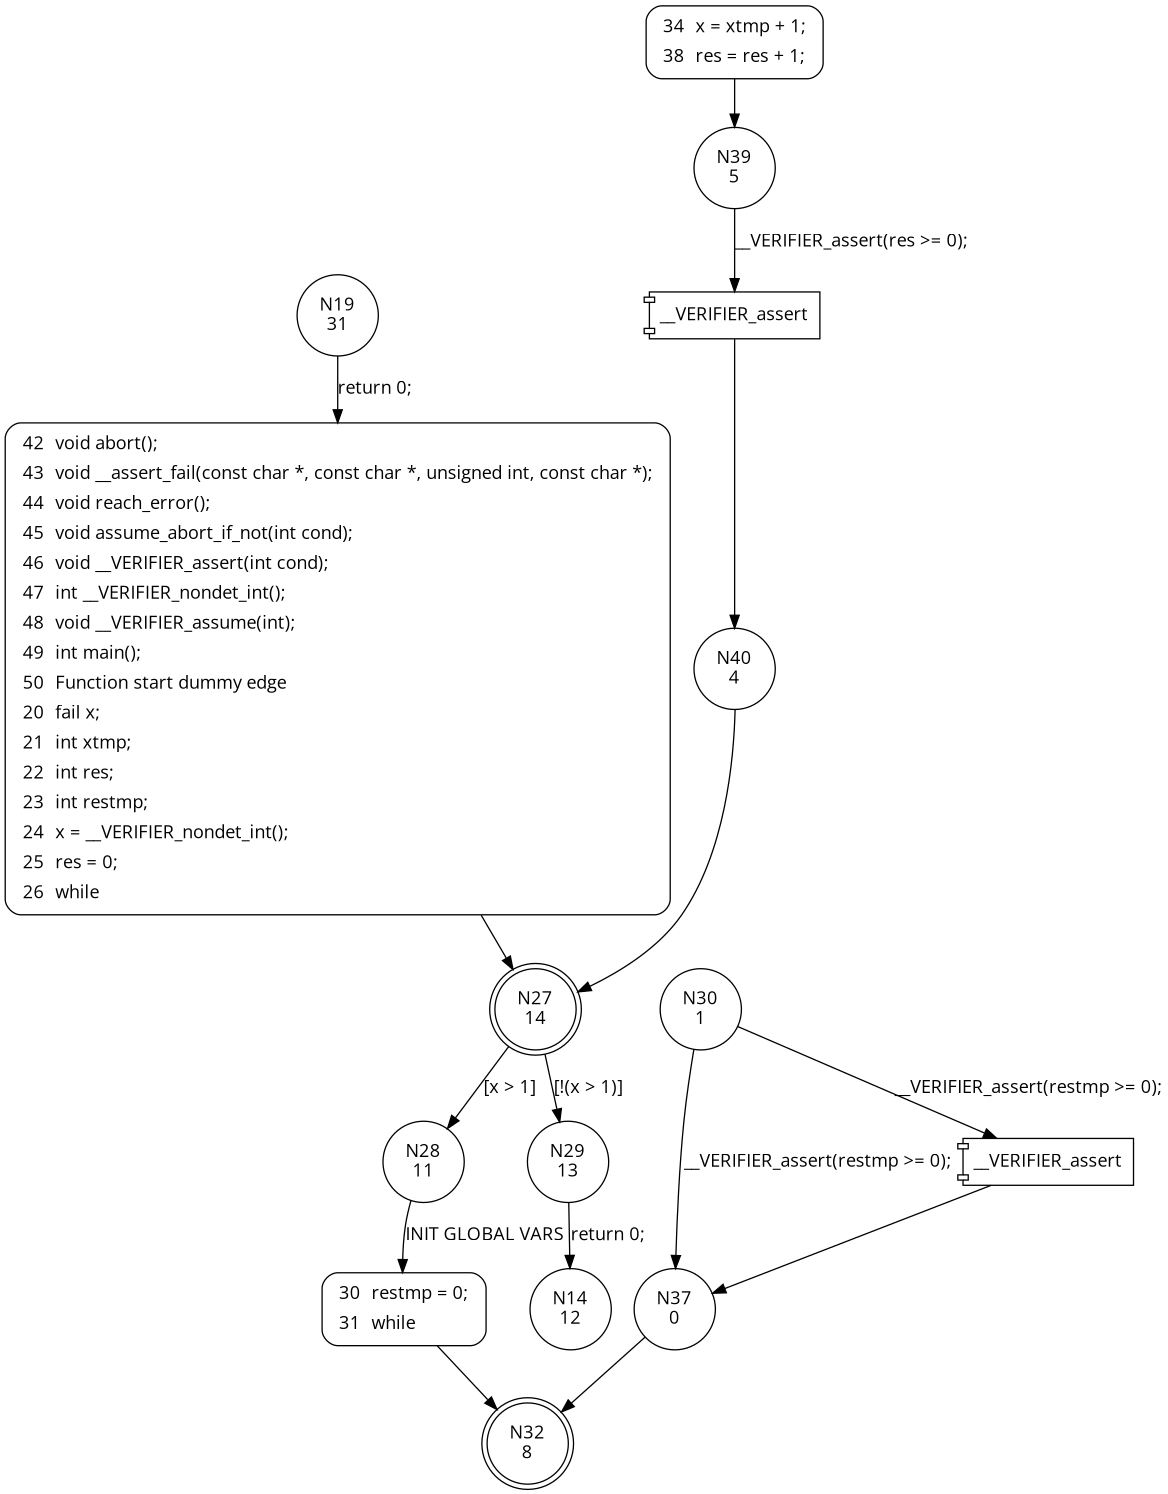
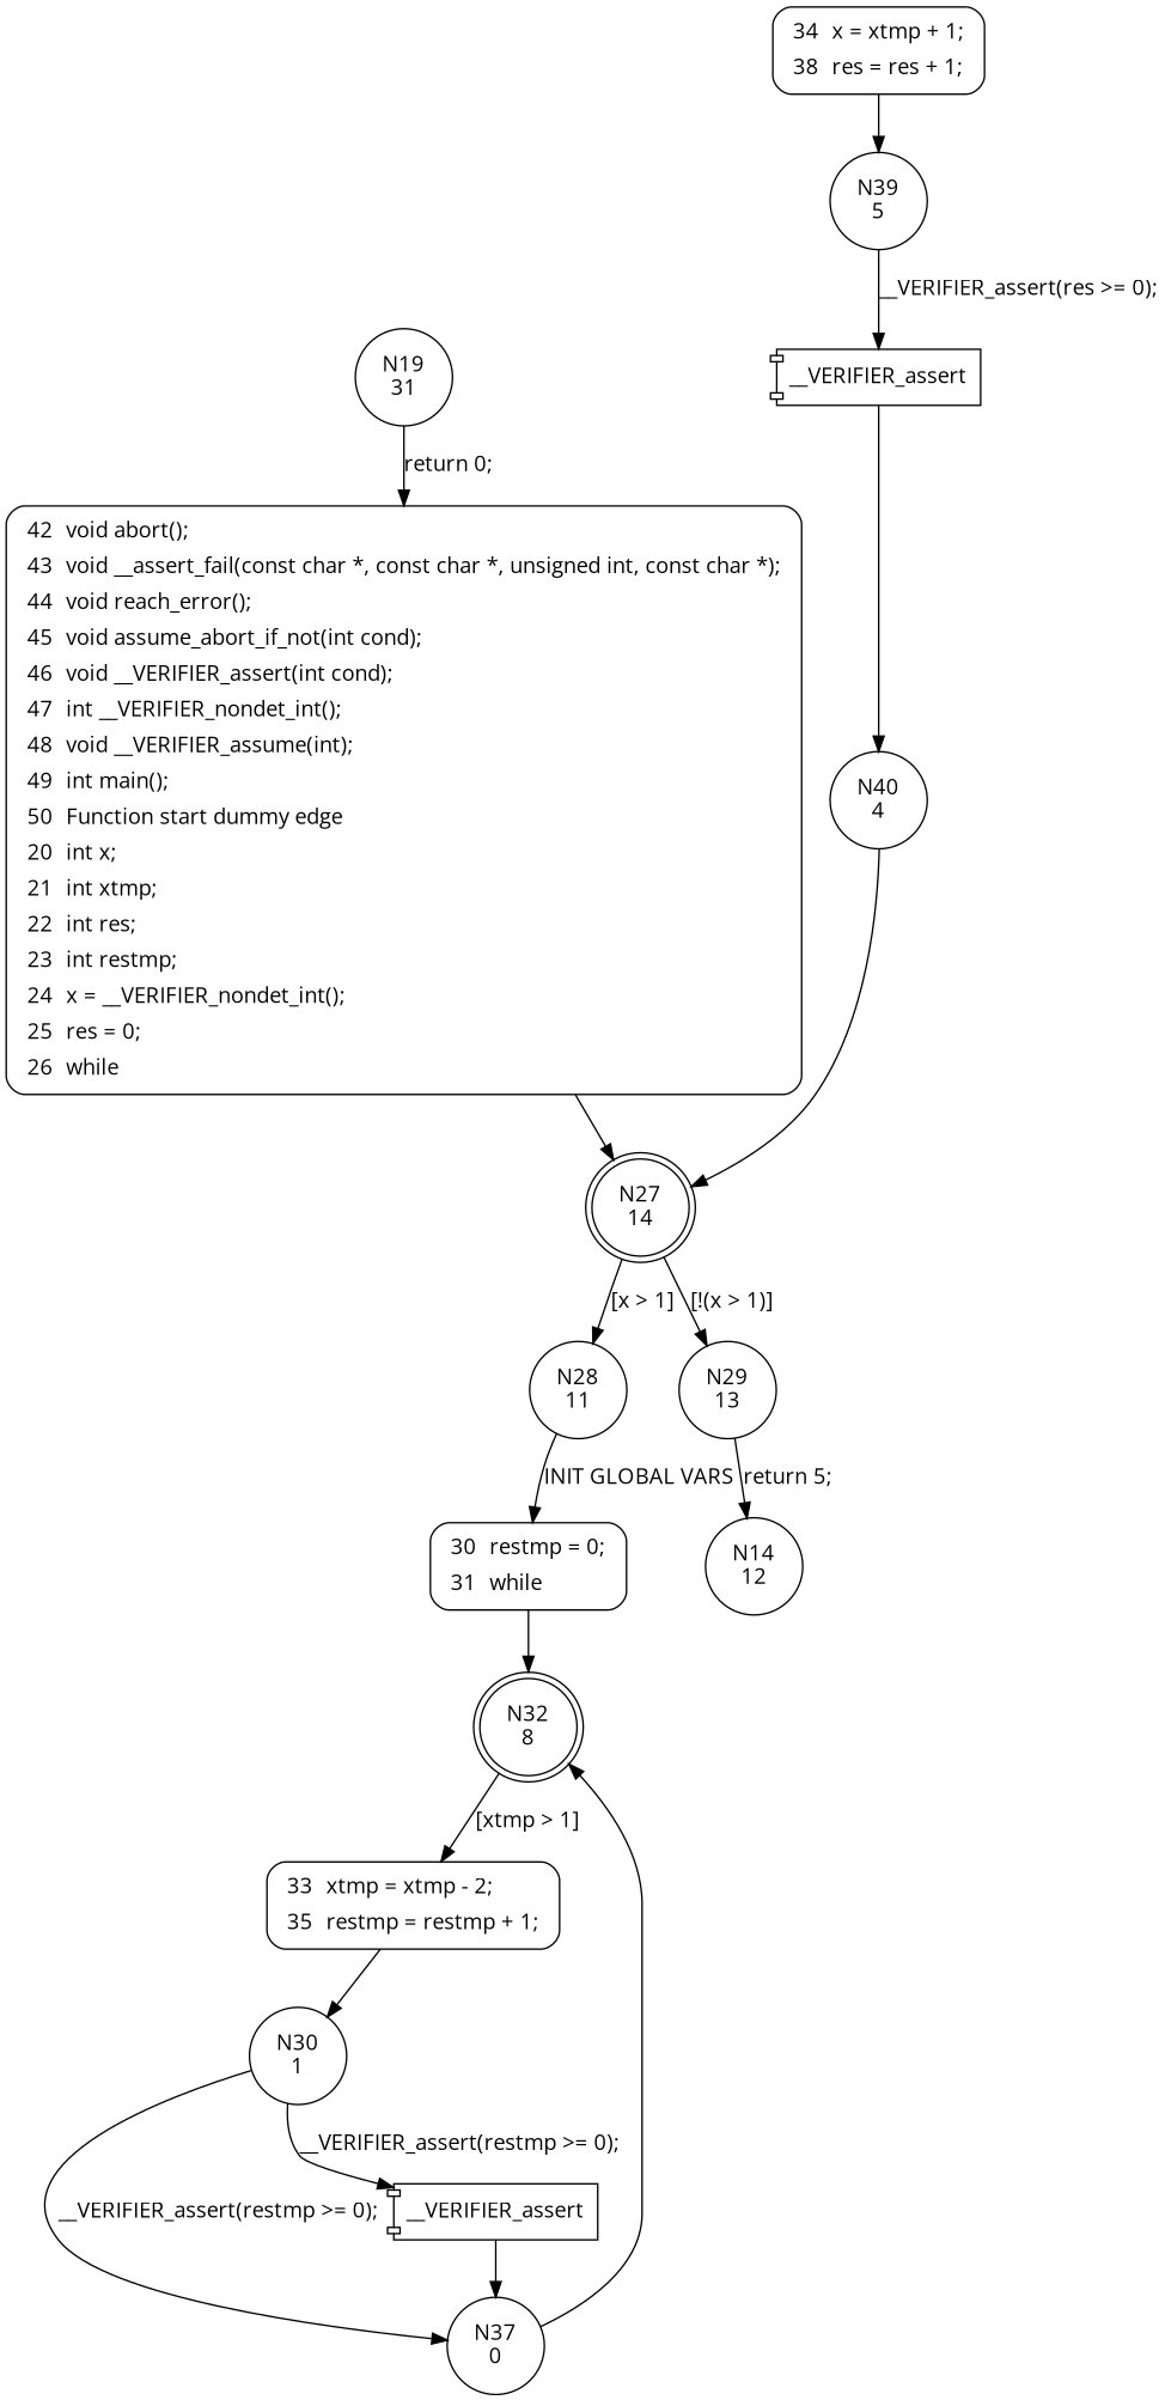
  digraph {
    fontname="Open Sans"
    node [fontname="Open Sans" shape=circle]
    edge [fontname="Open Sans"]
    n1 [label="N19\n31"]
-   n2 [fillcolor=white label=<<table border="0" cellborder="0" cellpadding="3" bgcolor="white"><tr><td align="right">42</td><td align="left">void abort();</td></tr><tr><td align="right">43</td><td align="left">void __assert_fail(const char *, const char *, unsigned int, const char *);</td></tr><tr><td align="right">44</td><td align="left">void reach_error();</td></tr><tr><td align="right">45</td><td align="left">void assume_abort_if_not(int cond);</td></tr><tr><td align="right">46</td><td align="left">void __VERIFIER_assert(int cond);</td></tr><tr><td align="right">47</td><td align="left">int __VERIFIER_nondet_int();</td></tr><tr><td align="right">48</td><td align="left">void __VERIFIER_assume(int);</td></tr><tr><td align="right">49</td><td align="left">int main();</td></tr><tr><td align="right">50</td><td align="left">Function start dummy edge</td></tr><tr><td align="right">20</td><td align="left">fail x;</td></tr><tr><td align="right">21</td><td align="left">int xtmp;</td></tr><tr><td align="right">22</td><td align="left">int res;</td></tr><tr><td align="right">23</td><td align="left">int restmp;</td></tr><tr><td align="right">24</td><td align="left">x = __VERIFIER_nondet_int();</td></tr><tr><td align="right">25</td><td align="left">res = 0;</td></tr><tr><td align="right">26</td><td align="left">while</td></tr></table>> penwidth=1 shape=Mrecord style="filled,bold"]
+   n2 [fillcolor=white label=<<table border="0" cellborder="0" cellpadding="3" bgcolor="white"><tr><td align="right">42</td><td align="left">void abort();</td></tr><tr><td align="right">43</td><td align="left">void __assert_fail(const char *, const char *, unsigned int, const char *);</td></tr><tr><td align="right">44</td><td align="left">void reach_error();</td></tr><tr><td align="right">45</td><td align="left">void assume_abort_if_not(int cond);</td></tr><tr><td align="right">46</td><td align="left">void __VERIFIER_assert(int cond);</td></tr><tr><td align="right">47</td><td align="left">int __VERIFIER_nondet_int();</td></tr><tr><td align="right">48</td><td align="left">void __VERIFIER_assume(int);</td></tr><tr><td align="right">49</td><td align="left">int main();</td></tr><tr><td align="right">50</td><td align="left">Function start dummy edge</td></tr><tr><td align="right">20</td><td align="left">int x;</td></tr><tr><td align="right">21</td><td align="left">int xtmp;</td></tr><tr><td align="right">22</td><td align="left">int res;</td></tr><tr><td align="right">23</td><td align="left">int restmp;</td></tr><tr><td align="right">24</td><td align="left">x = __VERIFIER_nondet_int();</td></tr><tr><td align="right">25</td><td align="left">res = 0;</td></tr><tr><td align="right">26</td><td align="left">while</td></tr></table>> penwidth=1 shape=Mrecord style="filled,bold"]
    n3 [label="N27\n14" shape=doublecircle]
    n4 [label="N28\n11"]
    n5 [label="N29\n13"]
    n6 [fillcolor=white label=<<table border="0" cellborder="0" cellpadding="3" bgcolor="white"><tr><td align="right">30</td><td align="left">restmp = 0;</td></tr><tr><td align="right">31</td><td align="left">while</td></tr></table>> penwidth=1 shape=Mrecord style="filled,bold"]
    n7 [label="N14\n12"]
    n8 [label="N32\n8" shape=doublecircle]
+   n9 [fillcolor=white label=<<table border="0" cellborder="0" cellpadding="3" bgcolor="white"><tr><td align="right">33</td><td align="left">xtmp = xtmp - 2;</td></tr><tr><td align="right">35</td><td align="left">restmp = restmp + 1;</td></tr></table>> penwidth=1 shape=Mrecord style="filled,bold"]
    n10 [label="N30\n1"]
    n11 [fillcolor=white label=<<table border="0" cellborder="0" cellpadding="3" bgcolor="white"><tr><td align="right">34</td><td align="left">x = xtmp + 1;</td></tr><tr><td align="right">38</td><td align="left">res = res + 1;</td></tr></table>> penwidth=1 shape=Mrecord style="filled,bold"]
    n12 [label="N39\n5"]
    n13 [label="N37\n0"]
    n14 [label=__VERIFIER_assert shape=component]
    n15 [label=__VERIFIER_assert shape=component]
    n16 [label="N40\n4"]
    n1 -> n2 [label="return 0;"]
    n2 -> n3
    n3 -> n4 [label="[x > 1]"]
    n3 -> n5 [label="[!(x > 1)]"]
    n4 -> n6 [label="INIT GLOBAL VARS"]
-   n5 -> n7 [label="return 0;"]
+   n5 -> n7 [label="return 5;"]
    n6 -> n8
+   n8 -> n9 [label="[xtmp > 1]"]
+   n9 -> n10
    n10 -> n13 [label="__VERIFIER_assert(restmp >= 0);"]
    n10 -> n14 [label="__VERIFIER_assert(restmp >= 0);"]
    n11 -> n12
    n12 -> n15 [label="__VERIFIER_assert(res >= 0);"]
    n13 -> n8
    n14 -> n13
    n15 -> n16
    n16 -> n3
  }
